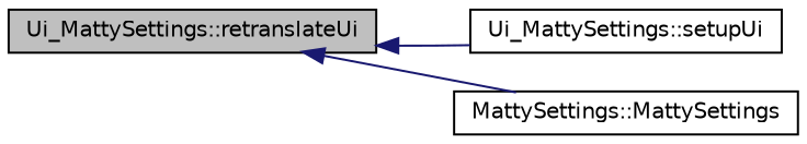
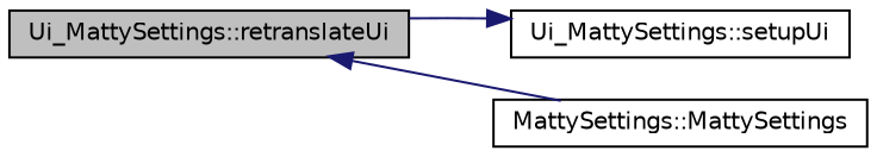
  digraph {
    rankdir=LR
    node [color=black fillcolor=white fontname=Helvetica fontsize=10 shape=record style=filled]
    edge [color=midnightblue dir=back fontname=Helvetica fontsize=10 labelfontname=Helvetica labelfontsize=10 style=solid]
    n1 [fillcolor=grey75 fontcolor=black height=0.2 label="Ui_MattySettings::retranslateUi" width=0.4]
    n2 [height=0.2 label="Ui_MattySettings::setupUi" width=0.4]
    n3 [height=0.2 label="MattySettings::MattySettings" width=0.4]
-   n1 -> n2
+   n2 -> n1
    n1 -> n3
  }
